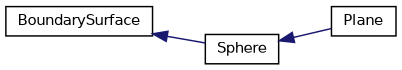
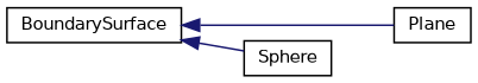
  digraph {
    rankdir=LR
    node [color=black fillcolor=white fontname=Helvetica fontsize=10 shape=record style=filled]
    edge [color=midnightblue dir=back fontname=Helvetica fontsize=10 labelfontname=Helvetica labelfontsize=10 style=solid]
    n1 [height=0.2 label=BoundarySurface width=0.4]
    n2 [height=0.2 label=Plane width=0.4]
    n3 [height=0.2 label=Sphere width=0.4]
-   n3 -> n2
+   n1 -> n2
    n1 -> n3
  }
